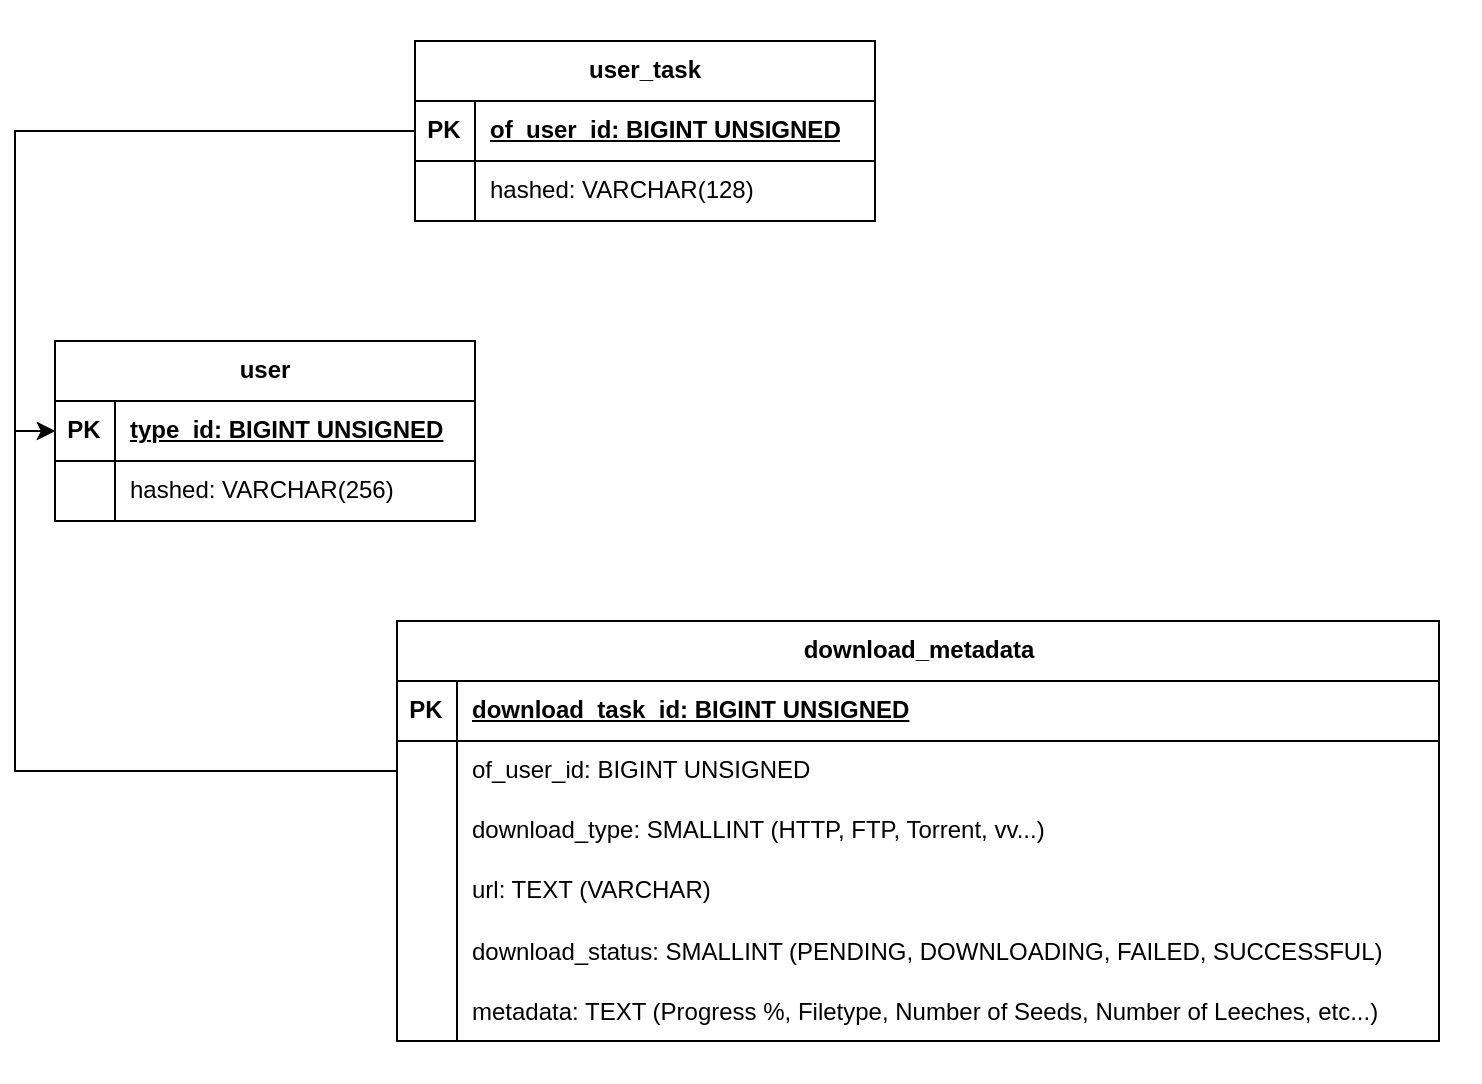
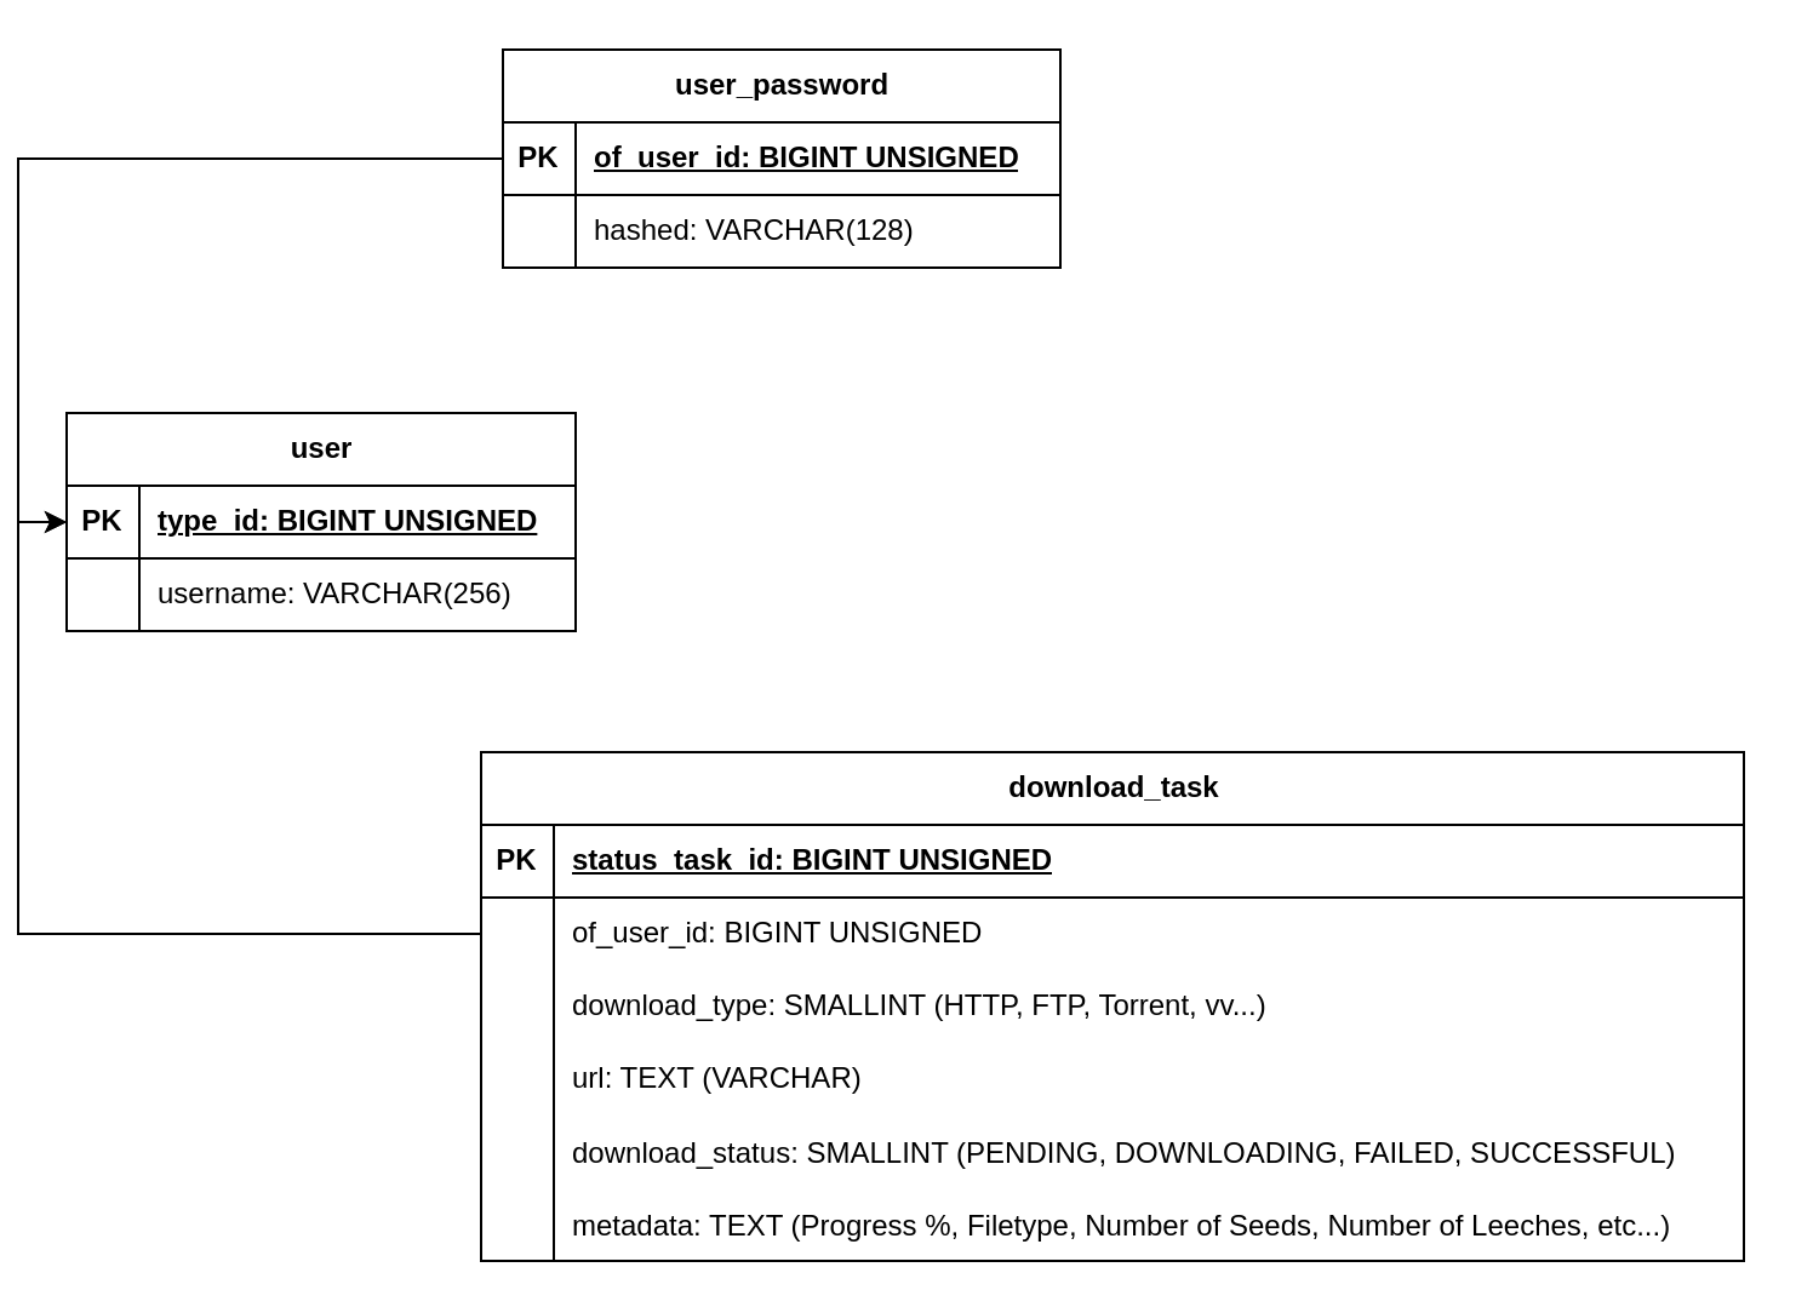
  <mxCell id="0" />
  <mxCell id="1" parent="0" />
  <mxCell id="2" value="user" style="shape=table;startSize=30;container=1;collapsible=1;childLayout=tableLayout;fixedRows=1;rowLines=0;fontStyle=1;align=center;resizeLast=1;html=1;" vertex="1" parent="1"><mxGeometry x="20" y="170" width="210" height="90" as="geometry" /></mxCell>
  <mxCell id="3" value="" style="shape=tableRow;horizontal=0;startSize=0;swimlaneHead=0;swimlaneBody=0;fillColor=none;collapsible=0;dropTarget=0;points=[[0,0.5],[1,0.5]];portConstraint=eastwest;top=0;left=0;right=0;bottom=1;" vertex="1" parent="2"><mxGeometry y="30" width="210" height="30" as="geometry" /></mxCell>
  <mxCell id="4" value="PK" style="shape=partialRectangle;connectable=0;fillColor=none;top=0;left=0;bottom=0;right=0;fontStyle=1;overflow=hidden;whiteSpace=wrap;html=1;" vertex="1" parent="3"><mxGeometry width="30" height="30" as="geometry"><mxRectangle width="30" height="30" as="alternateBounds" /></mxGeometry></mxCell>
  <mxCell id="5" value="type_id: BIGINT UNSIGNED" style="shape=partialRectangle;connectable=0;fillColor=none;top=0;left=0;bottom=0;right=0;align=left;spacingLeft=6;fontStyle=5;overflow=hidden;whiteSpace=wrap;html=1;" vertex="1" parent="3"><mxGeometry x="30" width="180" height="30" as="geometry"><mxRectangle width="180" height="30" as="alternateBounds" /></mxGeometry></mxCell>
  <mxCell id="6" value="" style="shape=tableRow;horizontal=0;startSize=0;swimlaneHead=0;swimlaneBody=0;fillColor=none;collapsible=0;dropTarget=0;points=[[0,0.5],[1,0.5]];portConstraint=eastwest;top=0;left=0;right=0;bottom=0;" vertex="1" parent="2"><mxGeometry y="60" width="210" height="30" as="geometry" /></mxCell>
  <mxCell id="7" value="" style="shape=partialRectangle;connectable=0;fillColor=none;top=0;left=0;bottom=0;right=0;editable=1;overflow=hidden;whiteSpace=wrap;html=1;" vertex="1" parent="6"><mxGeometry width="30" height="30" as="geometry"><mxRectangle width="30" height="30" as="alternateBounds" /></mxGeometry></mxCell>
- <mxCell id="8" value="hashed: VARCHAR(256)" style="shape=partialRectangle;connectable=0;fillColor=none;top=0;left=0;bottom=0;right=0;align=left;spacingLeft=6;overflow=hidden;whiteSpace=wrap;html=1;" vertex="1" parent="6"><mxGeometry x="30" width="180" height="30" as="geometry"><mxRectangle width="180" height="30" as="alternateBounds" /></mxGeometry></mxCell>
- <mxCell id="9" value="user_task" style="shape=table;startSize=30;container=1;collapsible=1;childLayout=tableLayout;fixedRows=1;rowLines=0;fontStyle=1;align=center;resizeLast=1;html=1;" vertex="1" parent="1"><mxGeometry x="200" y="20" width="230" height="90" as="geometry" /></mxCell>
+ <mxCell id="8" value="username: VARCHAR(256)" style="shape=partialRectangle;connectable=0;fillColor=none;top=0;left=0;bottom=0;right=0;align=left;spacingLeft=6;overflow=hidden;whiteSpace=wrap;html=1;" vertex="1" parent="6"><mxGeometry x="30" width="180" height="30" as="geometry"><mxRectangle width="180" height="30" as="alternateBounds" /></mxGeometry></mxCell>
+ <mxCell id="9" value="user_password" style="shape=table;startSize=30;container=1;collapsible=1;childLayout=tableLayout;fixedRows=1;rowLines=0;fontStyle=1;align=center;resizeLast=1;html=1;" vertex="1" parent="1"><mxGeometry x="200" y="20" width="230" height="90" as="geometry" /></mxCell>
  <mxCell id="10" value="" style="shape=tableRow;horizontal=0;startSize=0;swimlaneHead=0;swimlaneBody=0;fillColor=none;collapsible=0;dropTarget=0;points=[[0,0.5],[1,0.5]];portConstraint=eastwest;top=0;left=0;right=0;bottom=1;" vertex="1" parent="9"><mxGeometry y="30" width="230" height="30" as="geometry" /></mxCell>
  <mxCell id="11" value="PK" style="shape=partialRectangle;connectable=0;fillColor=none;top=0;left=0;bottom=0;right=0;fontStyle=1;overflow=hidden;whiteSpace=wrap;html=1;" vertex="1" parent="10"><mxGeometry width="30" height="30" as="geometry"><mxRectangle width="30" height="30" as="alternateBounds" /></mxGeometry></mxCell>
  <mxCell id="12" value="of_user_id: BIGINT UNSIGNED" style="shape=partialRectangle;connectable=0;fillColor=none;top=0;left=0;bottom=0;right=0;align=left;spacingLeft=6;fontStyle=5;overflow=hidden;whiteSpace=wrap;html=1;" vertex="1" parent="10"><mxGeometry x="30" width="200" height="30" as="geometry"><mxRectangle width="200" height="30" as="alternateBounds" /></mxGeometry></mxCell>
  <mxCell id="13" value="" style="shape=tableRow;horizontal=0;startSize=0;swimlaneHead=0;swimlaneBody=0;fillColor=none;collapsible=0;dropTarget=0;points=[[0,0.5],[1,0.5]];portConstraint=eastwest;top=0;left=0;right=0;bottom=0;" vertex="1" parent="9"><mxGeometry y="60" width="230" height="30" as="geometry" /></mxCell>
  <mxCell id="14" value="" style="shape=partialRectangle;connectable=0;fillColor=none;top=0;left=0;bottom=0;right=0;editable=1;overflow=hidden;whiteSpace=wrap;html=1;" vertex="1" parent="13"><mxGeometry width="30" height="30" as="geometry"><mxRectangle width="30" height="30" as="alternateBounds" /></mxGeometry></mxCell>
  <mxCell id="15" value="hashed: VARCHAR(128)" style="shape=partialRectangle;connectable=0;fillColor=none;top=0;left=0;bottom=0;right=0;align=left;spacingLeft=6;overflow=hidden;whiteSpace=wrap;html=1;" vertex="1" parent="13"><mxGeometry x="30" width="200" height="30" as="geometry"><mxRectangle width="200" height="30" as="alternateBounds" /></mxGeometry></mxCell>
  <mxCell id="16" style="edgeStyle=orthogonalEdgeStyle;rounded=0;orthogonalLoop=1;jettySize=auto;html=1;exitX=0;exitY=0.5;exitDx=0;exitDy=0;entryX=0;entryY=0.5;entryDx=0;entryDy=0;" edge="1" parent="1" source="10" target="3"><mxGeometry relative="1" as="geometry" /></mxCell>
- <mxCell id="17" value="download_metadata" style="shape=table;startSize=30;container=1;collapsible=1;childLayout=tableLayout;fixedRows=1;rowLines=0;fontStyle=1;align=center;resizeLast=1;html=1;" vertex="1" parent="1"><mxGeometry x="191" y="310" width="521" height="210" as="geometry" /></mxCell>
+ <mxCell id="17" value="download_task" style="shape=table;startSize=30;container=1;collapsible=1;childLayout=tableLayout;fixedRows=1;rowLines=0;fontStyle=1;align=center;resizeLast=1;html=1;" vertex="1" parent="1"><mxGeometry x="191" y="310" width="521" height="210" as="geometry" /></mxCell>
  <mxCell id="18" value="" style="shape=tableRow;horizontal=0;startSize=0;swimlaneHead=0;swimlaneBody=0;fillColor=none;collapsible=0;dropTarget=0;points=[[0,0.5],[1,0.5]];portConstraint=eastwest;top=0;left=0;right=0;bottom=1;" vertex="1" parent="17"><mxGeometry y="30" width="521" height="30" as="geometry" /></mxCell>
  <mxCell id="19" value="PK" style="shape=partialRectangle;connectable=0;fillColor=none;top=0;left=0;bottom=0;right=0;fontStyle=1;overflow=hidden;whiteSpace=wrap;html=1;" vertex="1" parent="18"><mxGeometry width="30" height="30" as="geometry"><mxRectangle width="30" height="30" as="alternateBounds" /></mxGeometry></mxCell>
- <mxCell id="20" value="download_task_id: BIGINT UNSIGNED" style="shape=partialRectangle;connectable=0;fillColor=none;top=0;left=0;bottom=0;right=0;align=left;spacingLeft=6;fontStyle=5;overflow=hidden;whiteSpace=wrap;html=1;" vertex="1" parent="18"><mxGeometry x="30" width="491" height="30" as="geometry"><mxRectangle width="491" height="30" as="alternateBounds" /></mxGeometry></mxCell>
+ <mxCell id="20" value="status_task_id: BIGINT UNSIGNED" style="shape=partialRectangle;connectable=0;fillColor=none;top=0;left=0;bottom=0;right=0;align=left;spacingLeft=6;fontStyle=5;overflow=hidden;whiteSpace=wrap;html=1;" vertex="1" parent="18"><mxGeometry x="30" width="491" height="30" as="geometry"><mxRectangle width="491" height="30" as="alternateBounds" /></mxGeometry></mxCell>
  <mxCell id="21" value="" style="shape=tableRow;horizontal=0;startSize=0;swimlaneHead=0;swimlaneBody=0;fillColor=none;collapsible=0;dropTarget=0;points=[[0,0.5],[1,0.5]];portConstraint=eastwest;top=0;left=0;right=0;bottom=0;" vertex="1" parent="17"><mxGeometry y="60" width="521" height="30" as="geometry" /></mxCell>
  <mxCell id="22" value="" style="shape=partialRectangle;connectable=0;fillColor=none;top=0;left=0;bottom=0;right=0;editable=1;overflow=hidden;whiteSpace=wrap;html=1;" vertex="1" parent="21"><mxGeometry width="30" height="30" as="geometry"><mxRectangle width="30" height="30" as="alternateBounds" /></mxGeometry></mxCell>
  <mxCell id="23" value="of_user_id: BIGINT UNSIGNED" style="shape=partialRectangle;connectable=0;fillColor=none;top=0;left=0;bottom=0;right=0;align=left;spacingLeft=6;overflow=hidden;whiteSpace=wrap;html=1;" vertex="1" parent="21"><mxGeometry x="30" width="491" height="30" as="geometry"><mxRectangle width="491" height="30" as="alternateBounds" /></mxGeometry></mxCell>
  <mxCell id="24" value="" style="shape=tableRow;horizontal=0;startSize=0;swimlaneHead=0;swimlaneBody=0;fillColor=none;collapsible=0;dropTarget=0;points=[[0,0.5],[1,0.5]];portConstraint=eastwest;top=0;left=0;right=0;bottom=0;" vertex="1" parent="17"><mxGeometry y="90" width="521" height="30" as="geometry" /></mxCell>
  <mxCell id="25" value="" style="shape=partialRectangle;connectable=0;fillColor=none;top=0;left=0;bottom=0;right=0;editable=1;overflow=hidden;whiteSpace=wrap;html=1;" vertex="1" parent="24"><mxGeometry width="30" height="30" as="geometry"><mxRectangle width="30" height="30" as="alternateBounds" /></mxGeometry></mxCell>
  <mxCell id="26" value="download_type: SMALLINT (HTTP, FTP, Torrent, vv...)" style="shape=partialRectangle;connectable=0;fillColor=none;top=0;left=0;bottom=0;right=0;align=left;spacingLeft=6;overflow=hidden;whiteSpace=wrap;html=1;" vertex="1" parent="24"><mxGeometry x="30" width="491" height="30" as="geometry"><mxRectangle width="491" height="30" as="alternateBounds" /></mxGeometry></mxCell>
  <mxCell id="27" value="" style="shape=tableRow;horizontal=0;startSize=0;swimlaneHead=0;swimlaneBody=0;fillColor=none;collapsible=0;dropTarget=0;points=[[0,0.5],[1,0.5]];portConstraint=eastwest;top=0;left=0;right=0;bottom=0;" vertex="1" parent="17"><mxGeometry y="120" width="521" height="30" as="geometry" /></mxCell>
  <mxCell id="28" value="" style="shape=partialRectangle;connectable=0;fillColor=none;top=0;left=0;bottom=0;right=0;editable=1;overflow=hidden;whiteSpace=wrap;html=1;" vertex="1" parent="27"><mxGeometry width="30" height="30" as="geometry"><mxRectangle width="30" height="30" as="alternateBounds" /></mxGeometry></mxCell>
  <mxCell id="29" value="url: TEXT (VARCHAR)" style="shape=partialRectangle;connectable=0;fillColor=none;top=0;left=0;bottom=0;right=0;align=left;spacingLeft=6;overflow=hidden;whiteSpace=wrap;html=1;" vertex="1" parent="27"><mxGeometry x="30" width="491" height="30" as="geometry"><mxRectangle width="491" height="30" as="alternateBounds" /></mxGeometry></mxCell>
  <mxCell id="30" value="" style="shape=tableRow;horizontal=0;startSize=0;swimlaneHead=0;swimlaneBody=0;fillColor=none;collapsible=0;dropTarget=0;points=[[0,0.5],[1,0.5]];portConstraint=eastwest;top=0;left=0;right=0;bottom=0;" vertex="1" parent="17"><mxGeometry y="150" width="521" height="30" as="geometry" /></mxCell>
  <mxCell id="31" value="" style="shape=partialRectangle;connectable=0;fillColor=none;top=0;left=0;bottom=0;right=0;editable=1;overflow=hidden;" vertex="1" parent="30"><mxGeometry width="30" height="30" as="geometry"><mxRectangle width="30" height="30" as="alternateBounds" /></mxGeometry></mxCell>
  <mxCell id="32" value="download_status: SMALLINT (PENDING, DOWNLOADING, FAILED, SUCCESSFUL)" style="shape=partialRectangle;connectable=0;fillColor=none;top=0;left=0;bottom=0;right=0;align=left;spacingLeft=6;overflow=hidden;" vertex="1" parent="30"><mxGeometry x="30" width="491" height="30" as="geometry"><mxRectangle width="491" height="30" as="alternateBounds" /></mxGeometry></mxCell>
  <mxCell id="33" value="" style="shape=tableRow;horizontal=0;startSize=0;swimlaneHead=0;swimlaneBody=0;fillColor=none;collapsible=0;dropTarget=0;points=[[0,0.5],[1,0.5]];portConstraint=eastwest;top=0;left=0;right=0;bottom=0;" vertex="1" parent="17"><mxGeometry y="180" width="521" height="30" as="geometry" /></mxCell>
  <mxCell id="34" value="" style="shape=partialRectangle;connectable=0;fillColor=none;top=0;left=0;bottom=0;right=0;editable=1;overflow=hidden;" vertex="1" parent="33"><mxGeometry width="30" height="30" as="geometry"><mxRectangle width="30" height="30" as="alternateBounds" /></mxGeometry></mxCell>
  <mxCell id="35" value="metadata: TEXT (Progress %, Filetype, Number of Seeds, Number of Leeches, etc...)" style="shape=partialRectangle;connectable=0;fillColor=none;top=0;left=0;bottom=0;right=0;align=left;spacingLeft=6;overflow=hidden;" vertex="1" parent="33"><mxGeometry x="30" width="491" height="30" as="geometry"><mxRectangle width="491" height="30" as="alternateBounds" /></mxGeometry></mxCell>
  <mxCell id="36" style="edgeStyle=orthogonalEdgeStyle;rounded=0;orthogonalLoop=1;jettySize=auto;html=1;exitX=0;exitY=0.5;exitDx=0;exitDy=0;entryX=0;entryY=0.5;entryDx=0;entryDy=0;" edge="1" parent="1" source="21" target="3"><mxGeometry relative="1" as="geometry" /></mxCell>
